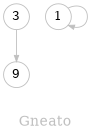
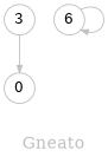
  digraph {
    fontcolor=grey
    fontsize=16
    label=Gneato
    node [color=grey fillcolor="#ffffff" fixedsize=true fontsize=14 shape=circle style=filled]
    edge [arrowsize=0.7 color=grey fontcolor=grey fontsize=12]
-   0 [width=0.4 label=9]
+   0 [width=0.4]
    3 [width=0.4]
-   1 [width=0.4]
+   1 [width=0.4 label=6]
    3 -> 0
    1 -> 1
  }
